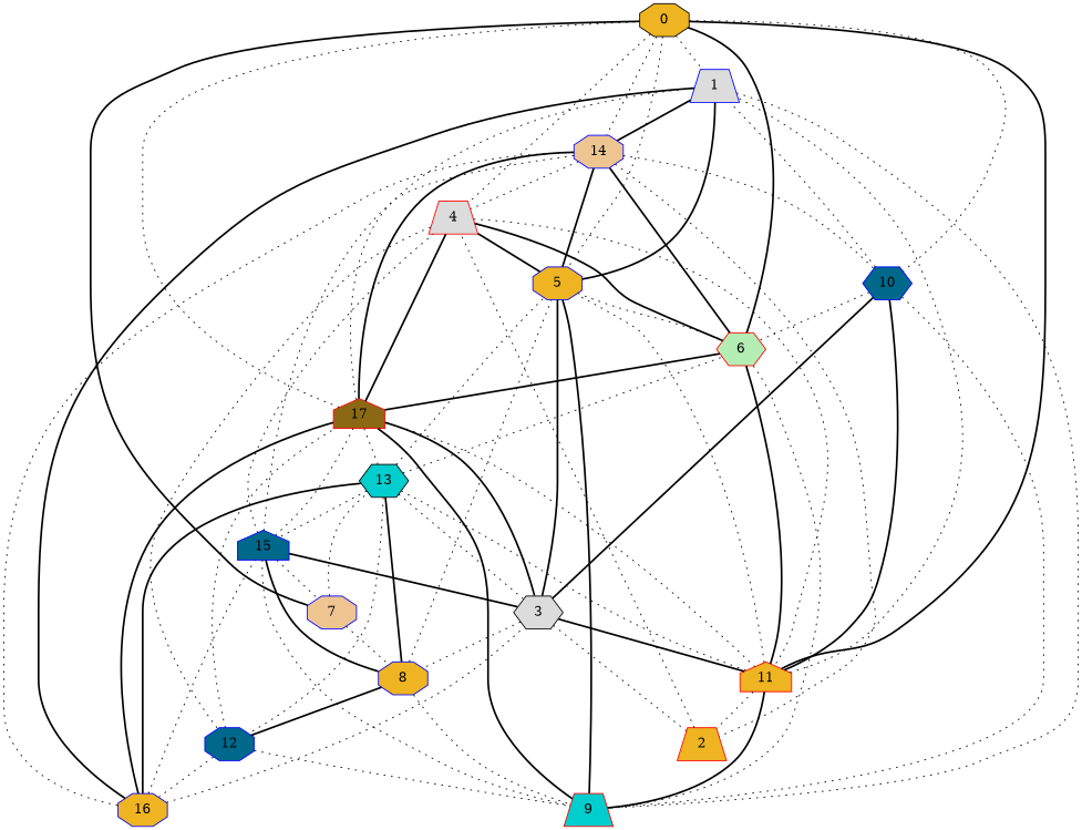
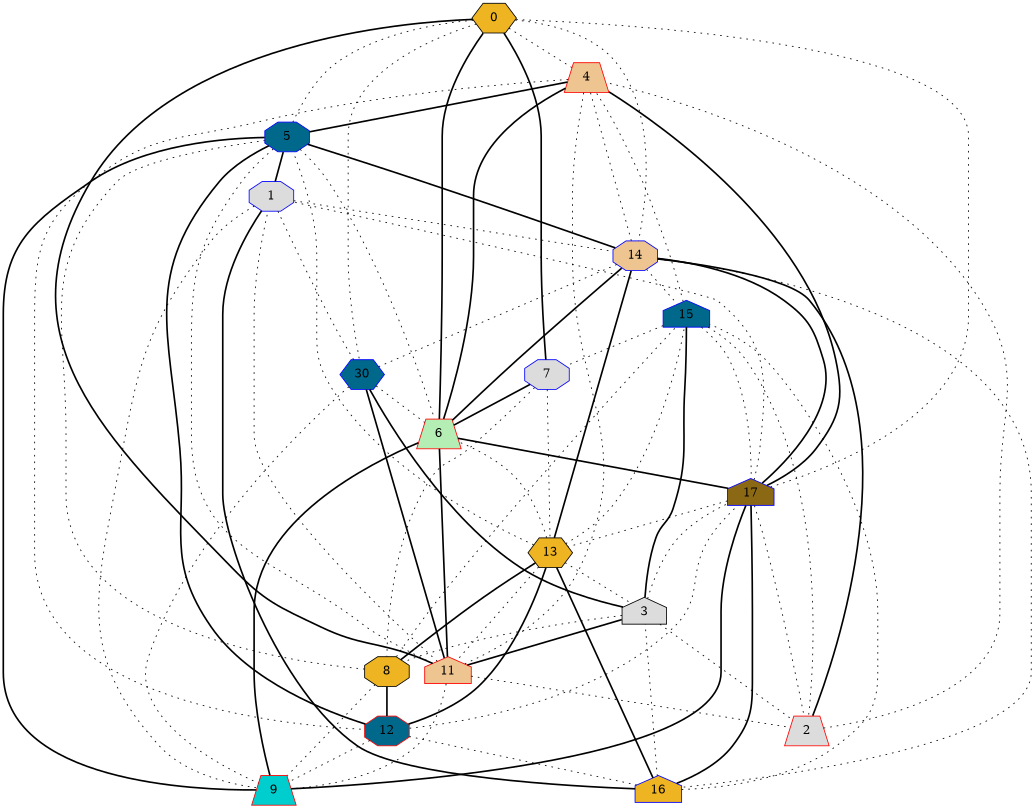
  strict graph {
    node [color=blue fillcolor=goldenrod2 shape=octagon style=filled]
    edge [style=dotted]
-   0 [color=black]
-   1 [fillcolor=gainsboro shape=trapezium]
-   4 [color=red fillcolor=gainsboro shape=trapezium]
-   5
-   6 [color=red fillcolor=darkseagreen2 shape=hexagon]
-   7 [fillcolor=burlywood2]
-   10 [fillcolor=deepskyblue4 shape=hexagon]
-   11 [color=red shape=house]
+   0 [color=black shape=hexagon]
+   1 [fillcolor=gainsboro]
+   4 [color=red fillcolor=burlywood2 shape=trapezium]
+   5 [fillcolor=deepskyblue4]
+   6 [color=red fillcolor=darkseagreen2 shape=trapezium]
+   7 [fillcolor=gainsboro]
+   10 [fillcolor=deepskyblue4 shape=hexagon label=30]
+   11 [color=red fillcolor=burlywood2 shape=house]
    14 [fillcolor=burlywood2]
    9 [color=red fillcolor=cyan3 shape=trapezium]
-   16
-   12 [fillcolor=deepskyblue4]
-   17 [color=red fillcolor=goldenrod4 shape=house]
-   8
-   13 [color=black fillcolor=cyan3 shape=hexagon]
-   3 [color=black fillcolor=gainsboro shape=hexagon]
-   2 [color=red shape=trapezium]
+   16 [shape=house]
+   12 [color=red fillcolor=deepskyblue4]
+   17 [fillcolor=goldenrod4 shape=house]
+   8 [color=black]
+   13 [color=black shape=hexagon]
+   3 [color=black fillcolor=gainsboro shape=house]
+   2 [color=red fillcolor=gainsboro shape=trapezium]
    15 [fillcolor=deepskyblue4 shape=house]
-   0 -- 1
    0 -- 4
    0 -- 5
    0 -- 6 [style=bold]
    0 -- 7 [style=bold]
    0 -- 10
    0 -- 11 [style=bold]
    0 -- 14
-   1 -- 14 [style=bold]
+   1 -- 14
    1 -- 9
    1 -- 16 [style=bold]
    4 -- 5 [style=bold]
    4 -- 6 [style=bold]
    4 -- 11
    4 -- 12
    5 -- 1 [style=bold]
    5 -- 6
    5 -- 9 [style=bold]
-   6 -- 9
+   6 -- 9 [style=bold]
    6 -- 17 [style=bold]
+   7 -- 6 [style=bold]
    7 -- 8
    7 -- 13
    10 -- 1
    10 -- 6
    10 -- 11 [style=bold]
    10 -- 9
    10 -- 3 [style=bold]
    11 -- 1
    11 -- 5
    11 -- 6 [style=bold]
-   11 -- 9 [style=bold]
+   11 -- 9
    11 -- 2
    14 -- 4
    14 -- 5 [style=bold]
    14 -- 6 [style=bold]
    14 -- 10
    14 -- 16
-   14 -- 2
+   14 -- 13 [style=bold]
+   14 -- 2 [style=bold]
    14 -- 15
    16 -- 3
    16 -- 15
    12 -- 9
    12 -- 16
    12 -- 17
    17 -- 0
    17 -- 1
    17 -- 4 [style=bold]
-   17 -- 11
+   17 -- 2
    17 -- 14 [style=bold]
    17 -- 9 [style=bold]
    17 -- 16 [style=bold]
    17 -- 13
    8 -- 5
    8 -- 9
    8 -- 12 [style=bold]
-   8 -- 15 [style=bold]
+   8 -- 15
    13 -- 5
    13 -- 6
    13 -- 11
    13 -- 16 [style=bold]
-   13 -- 12
+   13 -- 12 [style=bold]
    13 -- 8 [style=bold]
    13 -- 3
    13 -- 15
-   3 -- 5 [style=bold]
+   12 -- 5 [style=bold]
    3 -- 11 [style=bold]
-   3 -- 17 [style=bold]
+   3 -- 17
    3 -- 8
    3 -- 2
    2 -- 4
    15 -- 4
    15 -- 7
    15 -- 17
    15 -- 3 [style=bold]
-   15 -- 9
+   15 -- 2
  }
